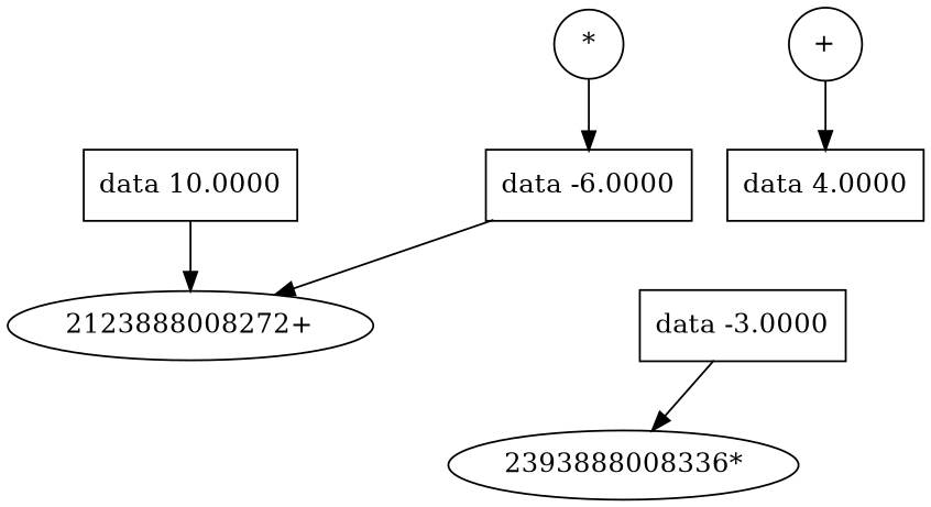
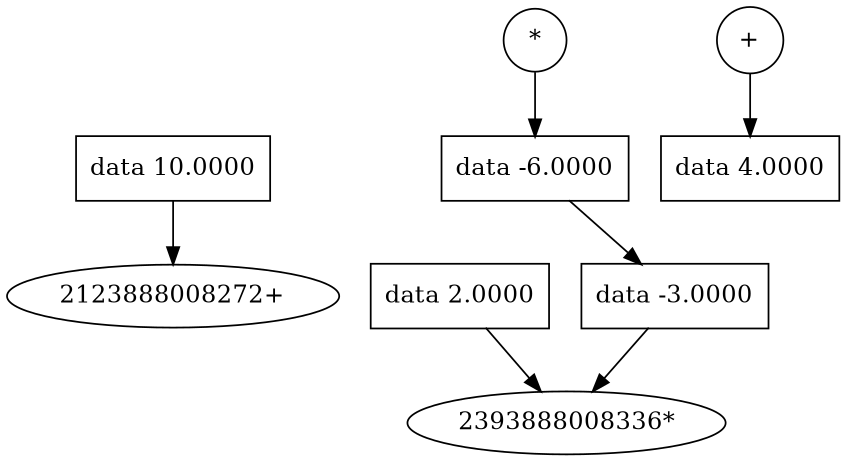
  digraph {
    rankdir=TB
    node [shape=record]
    n1 [label="{ data 10.0000 }"]
    n2 [label="2123888008272+" shape=""]
    n3 [label="{ data 4.0000 }"]
    n4 [label="+" shape=circle]
    n5 [label="{ data -6.0000 }"]
    n6 [label="*" shape=circle]
    n7 [label="{ data -3.0000 }"]
    n8 [label="2393888008336*" shape=""]
+   n9 [label="{ data 2.0000 }"]
    n1 -> n2
    n4 -> n3
-   n5 -> n2
+   n5 -> n7
    n6 -> n5
    n7 -> n8
+   n9 -> n8
  }
